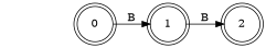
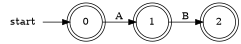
  digraph {
    rankdir=LR
    node [shape=doublecircle]
    0
    1
    2
-   0 -> 1 [label=B]
+   start [shape=plaintext]
+   0 -> 1 [label=A]
    1 -> 2 [label=B]
+   start -> 0
  }
